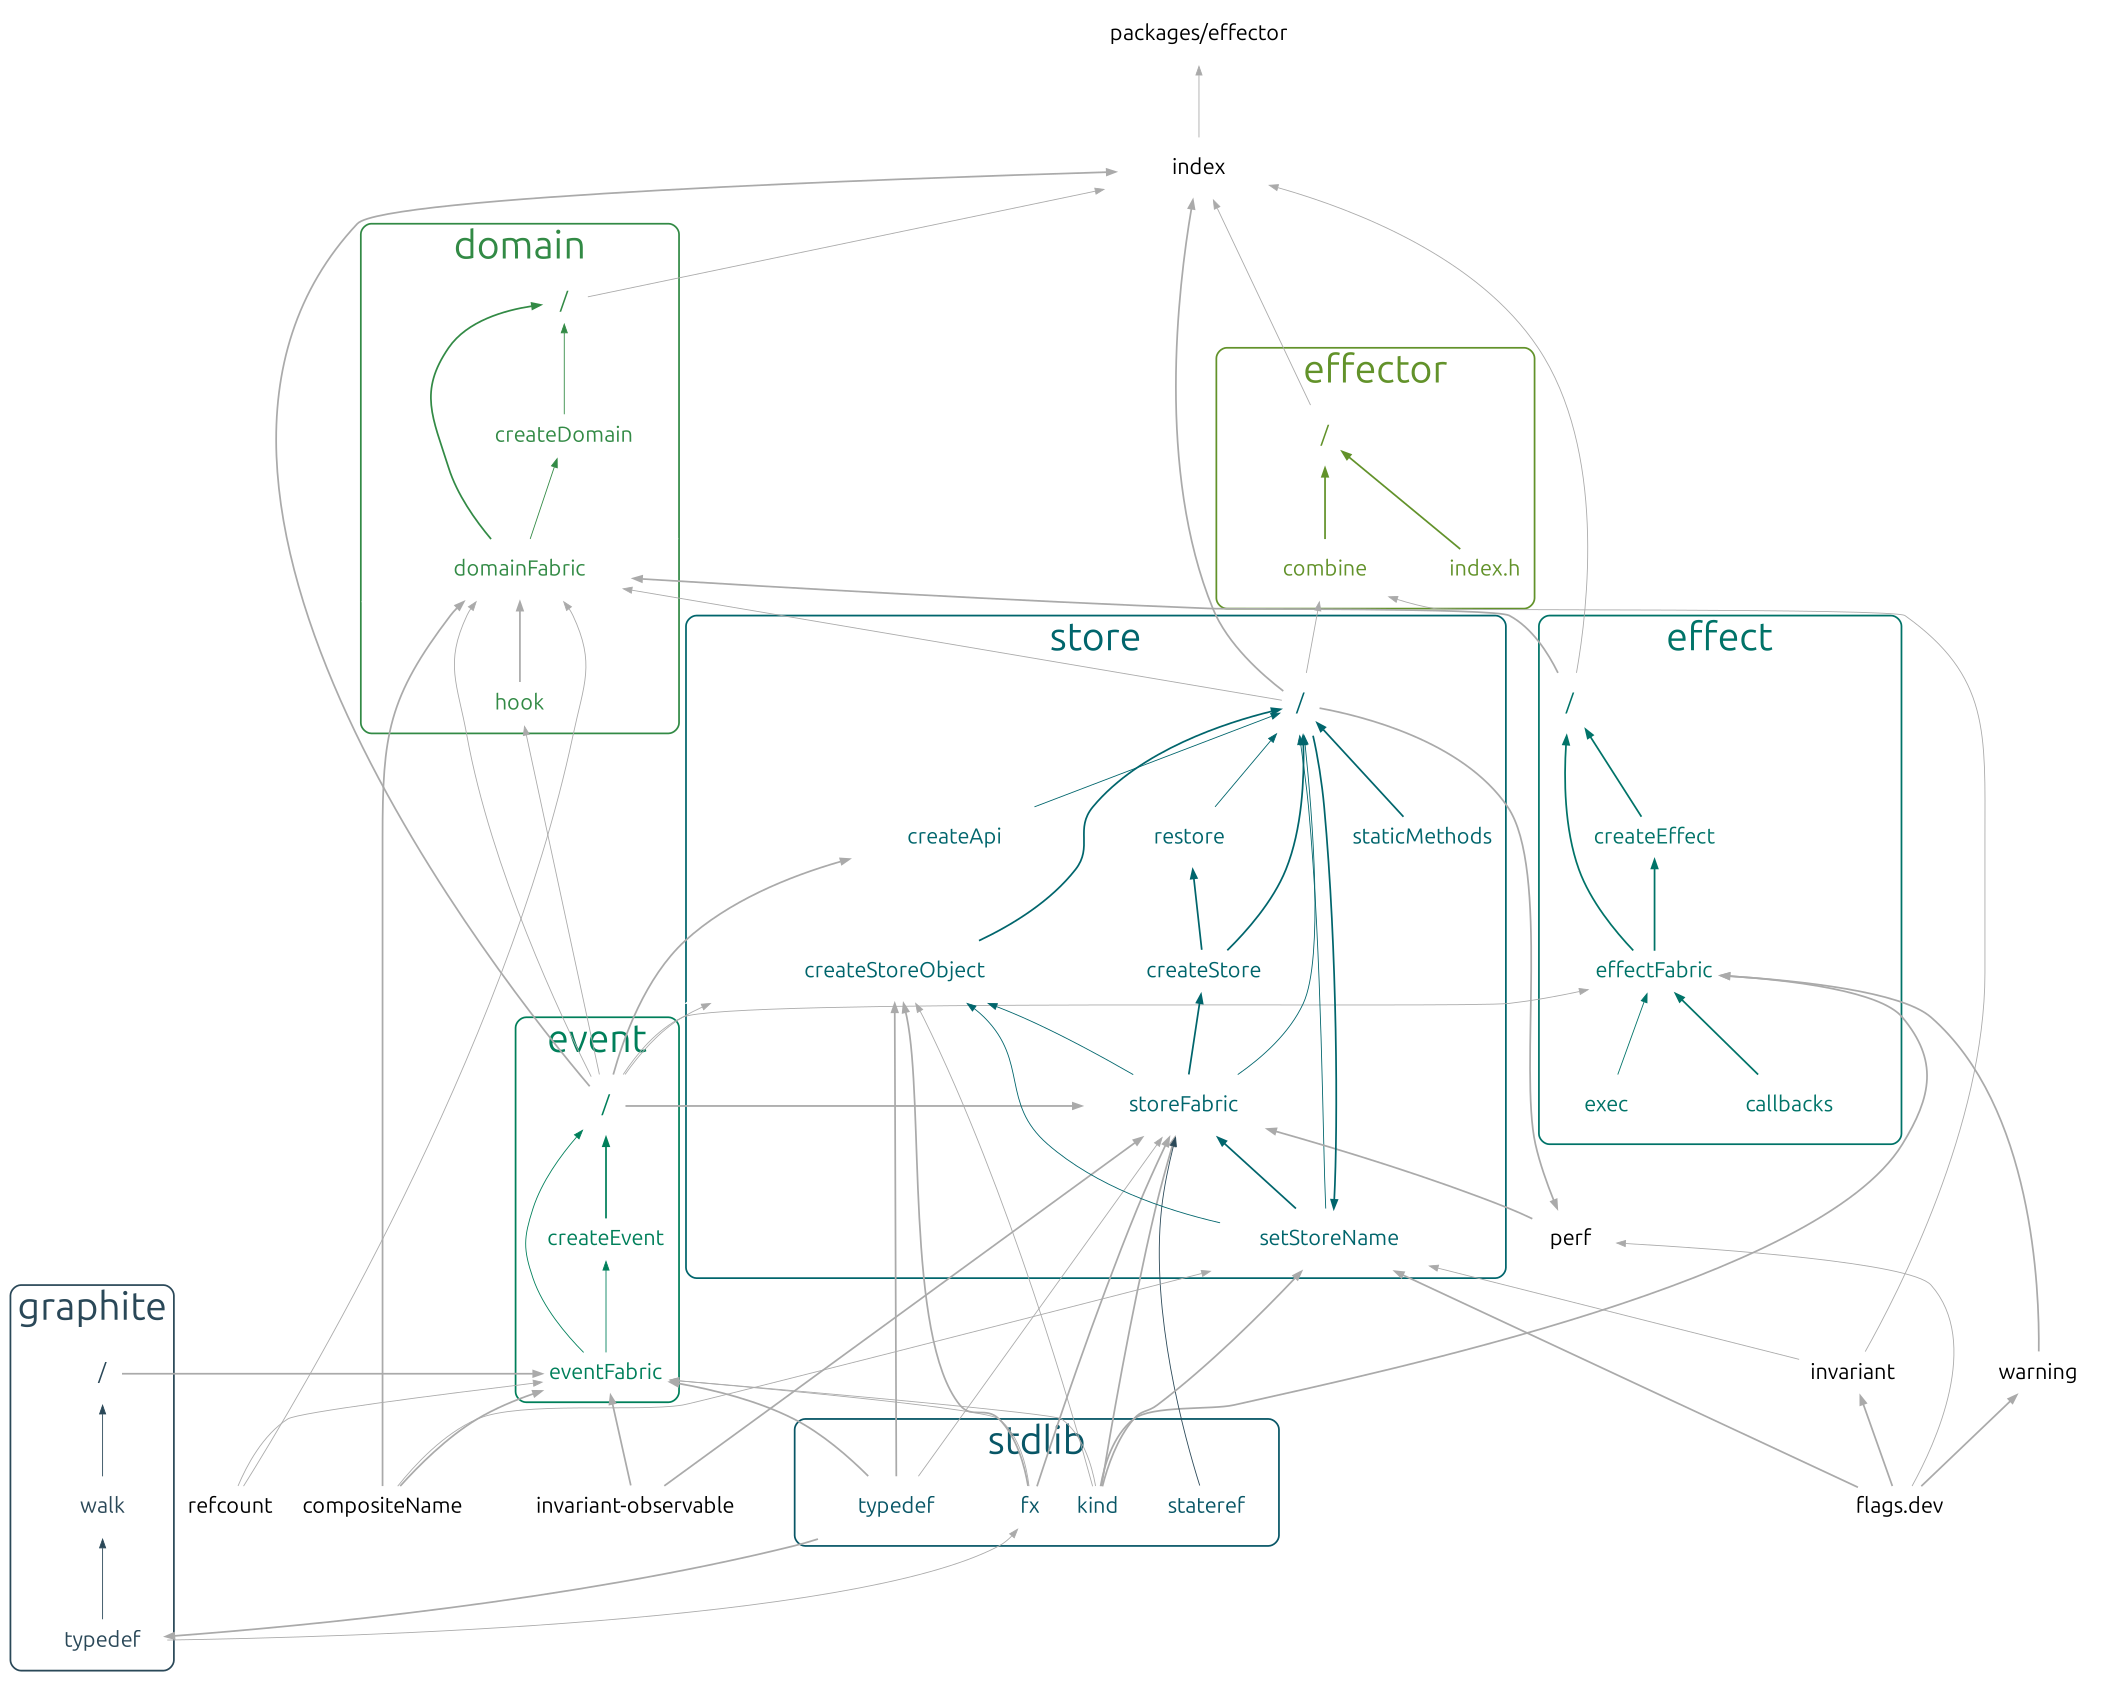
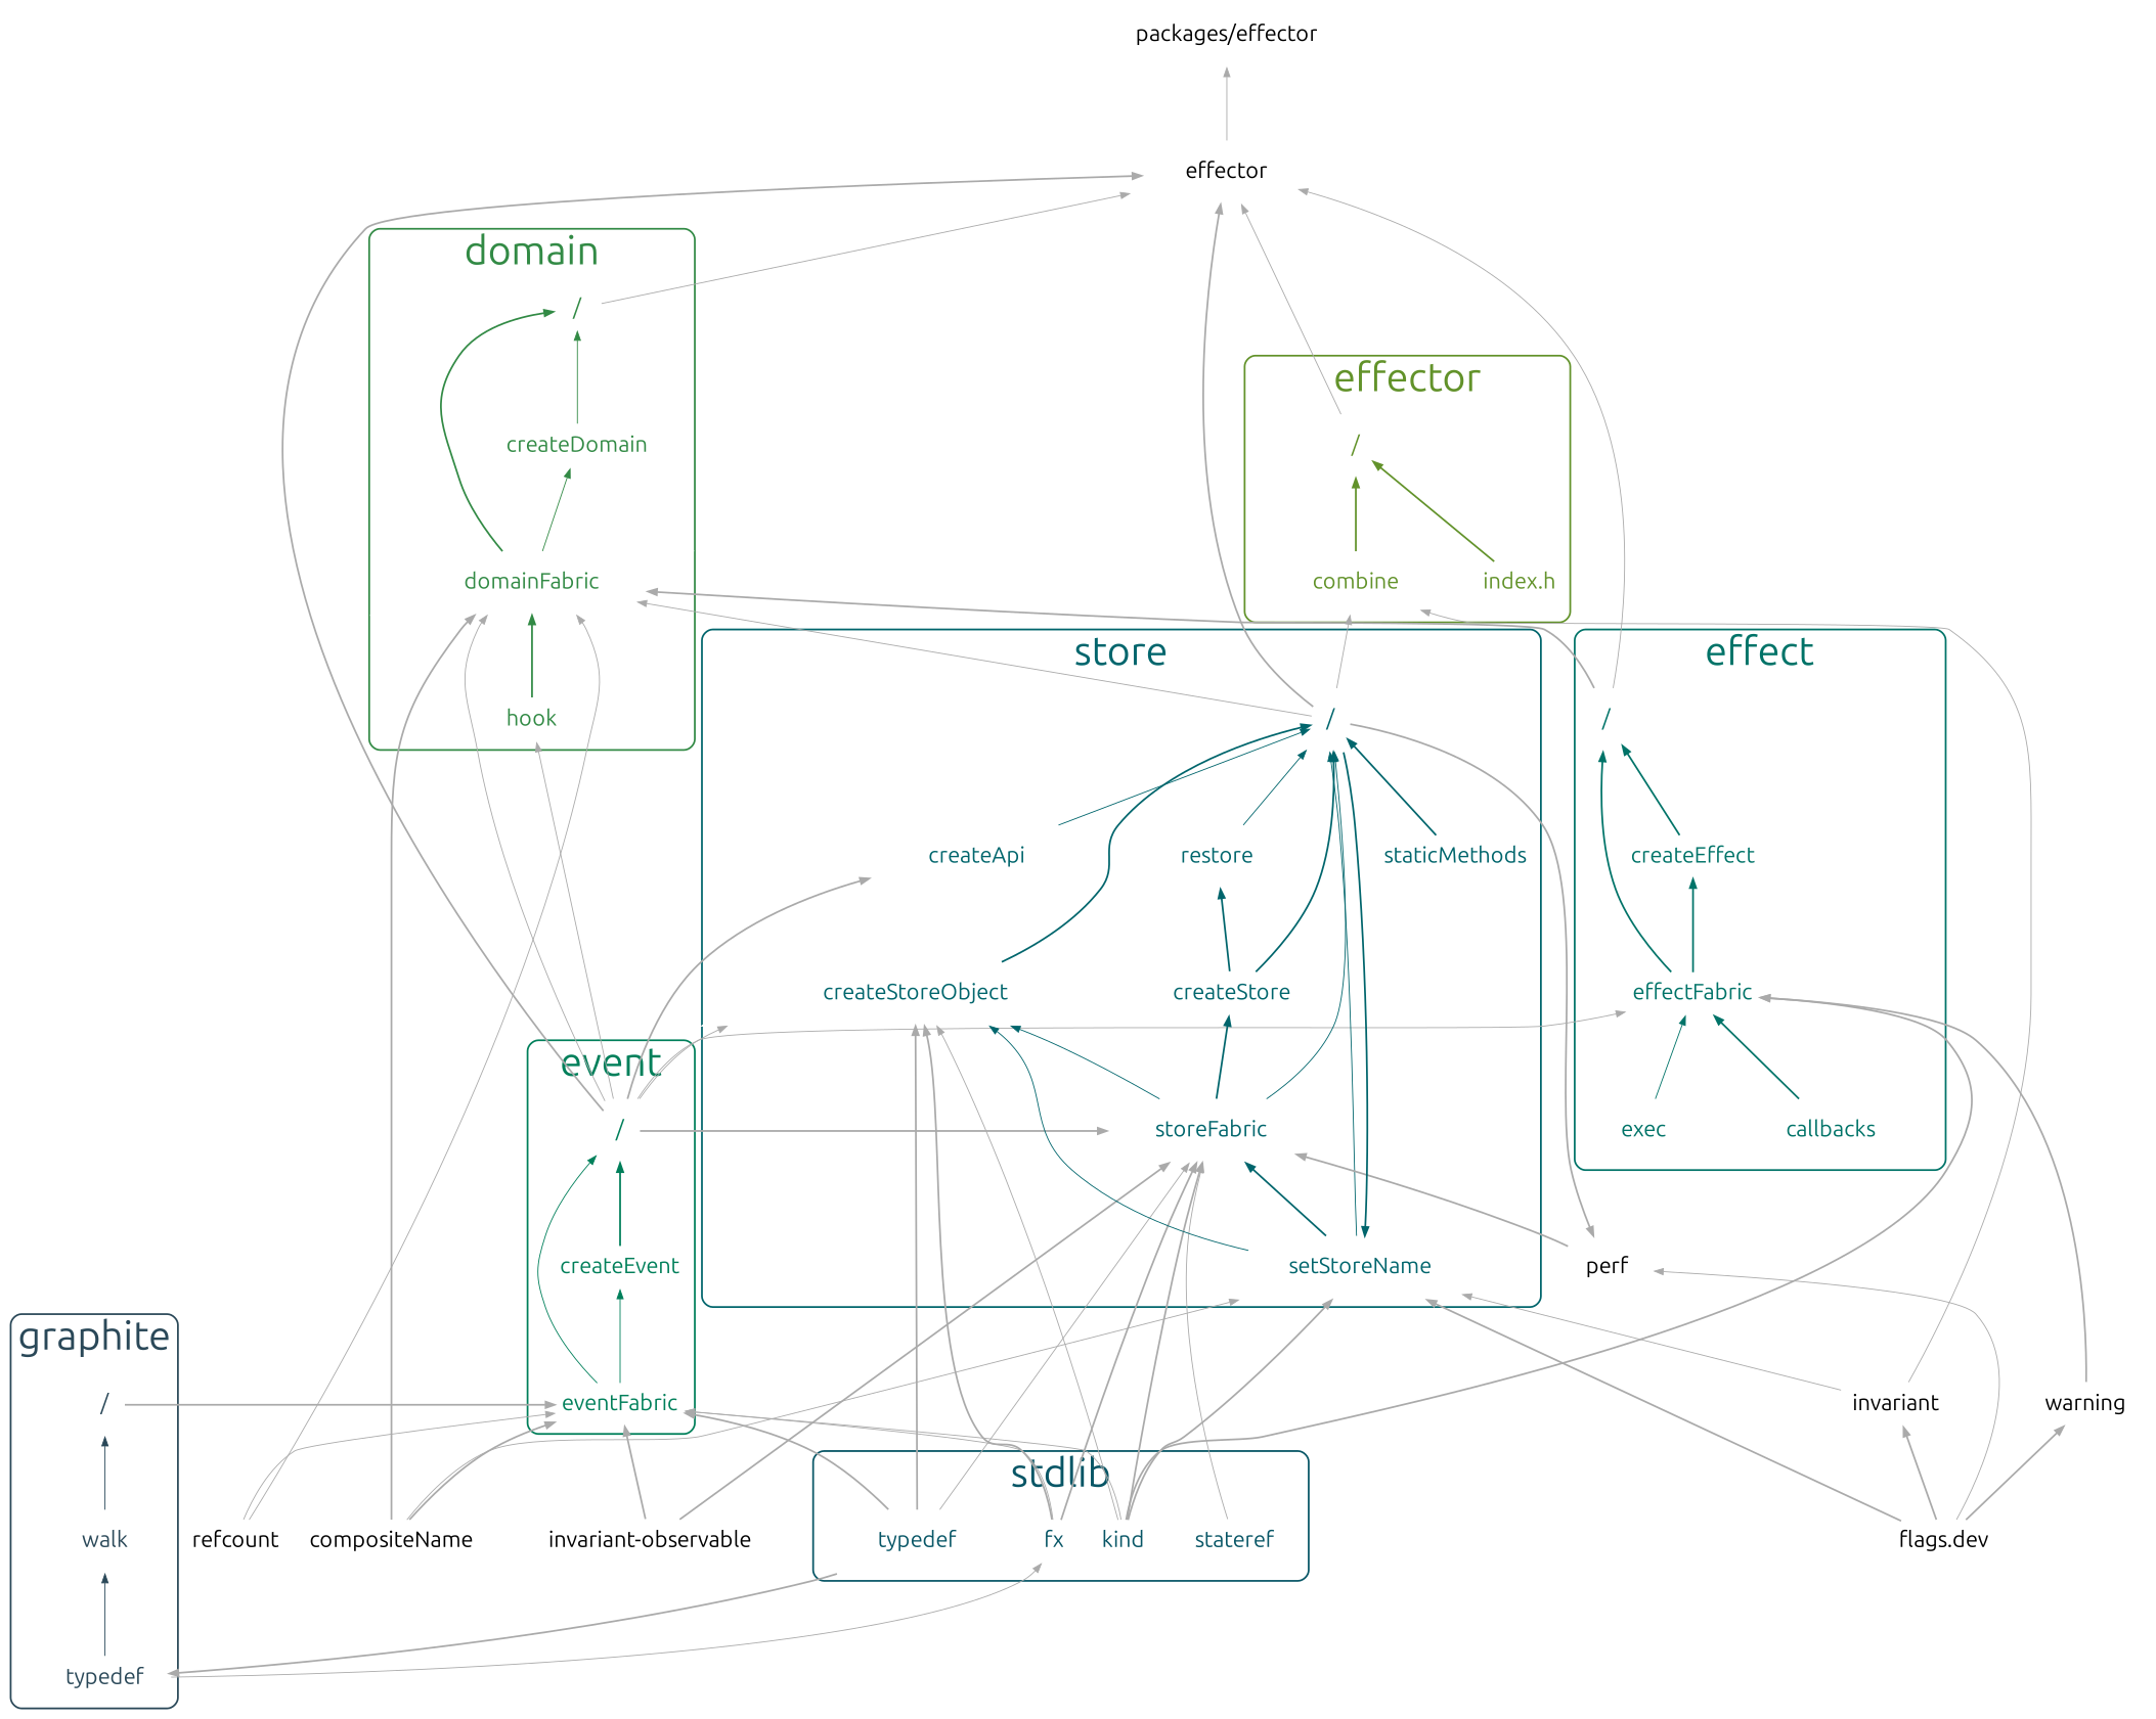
  digraph {
    compound=true
    fontname=Ubuntu
    fontsize=15
    rankdir=TB
    ranksep=".95 equally"
    node [color=white fontname=Ubuntu fontsize="25px" shape=parallelogram style=filled]
    edge [color="#aaaaaa" dir=back fontname=Ubuntu style=bold]
    n1 [fontcolor="#62922a" group=effector label="/"]
    n2 [fontcolor="#62922a" group=effector label=combine]
    n3 [fontcolor="#62922a" group=effector label="index.h" shape=cylinder]
    n4 [fontcolor="#328a45" group=domain label="/" shape=cylinder]
    n5 [fontcolor="#328a45" group=domain label=domainFabric]
    n6 [fontcolor="#328a45" group=domain label=createDomain shape=ellipse]
    n7 [fontcolor="#328a45" group=domain label=hook shape=ellipse]
    n8 [fontcolor="#007f5a" group=event label="/"]
    n9 [fontcolor="#007f5a" group=event label=eventFabric shape=cylinder]
    n10 [fontcolor="#007f5a" group=event label=createEvent shape=cylinder]
    n11 [fontcolor="#007368" group=effect label="/"]
    n12 [fontcolor="#007368" group=effect label=effectFabric shape=cylinder]
    n13 [fontcolor="#007368" group=effect label=createEffect shape=cylinder]
    n14 [fontcolor="#007368" group=effect label=exec]
    n15 [fontcolor="#007368" group=effect label=callbacks]
    n16 [fontcolor="#00656c" group=store label="/"]
    n17 [fontcolor="#00656c" group=store label=storeFabric]
    n18 [fontcolor="#00656c" group=store label=createStore shape=ellipse]
    n19 [fontcolor="#00656c" group=store label=setStoreName]
    n20 [fontcolor="#00656c" group=store label=createStoreObject]
    n21 [fontcolor="#00656c" group=store label=createApi]
    n22 [fontcolor="#00656c" group=store label=restore]
    n23 [fontcolor="#00656c" group=store label=staticMethods shape=cylinder]
    n24 [fontcolor="#085666" group=stdlib label=fx shape=cylinder]
    n25 [fontcolor="#085666" group=stdlib label=typedef]
    n26 [fontcolor="#085666" group=stdlib label=kind shape=cylinder]
    n27 [fontcolor="#085666" group=stdlib label=stateref shape=ellipse]
    n28 [fontcolor="#2a4858" group=graphite label="/"]
    n29 [fontcolor="#2a4858" group=graphite label=typedef shape=ellipse]
    n30 [fontcolor="#2a4858" group=graphite label=walk]
    n31 [label=invariant shape=ellipse]
    n32 [label=compositeName shape=cylinder]
    n33 [label=refcount shape=cylinder]
    n34 [label="invariant-observable" shape=ellipse]
    n35 [label=warning shape=ellipse]
    n36 [label=perf]
    n37 [label="flags.dev" shape=cylinder]
    n38 [label="packages/effector"]
-   n39 [label=index]
+   n39 [label=effector]
    subgraph cluster_1 {
      color="#62922a"
      fontcolor="#62922a"
      fontsize="45px"
      label=effector
      style="rounded,bold"
      n1
      n2
      n3
    }
    subgraph cluster_2 {
      color="#328a45"
      fontcolor="#328a45"
      fontsize="45px"
      label=domain
      style="rounded,bold"
      n4
      n5
      n6
      n7
    }
    subgraph cluster_3 {
      color="#007f5a"
      fontcolor="#007f5a"
      fontsize="45px"
      label=event
      style="rounded,bold"
      n8
      n9
      n10
    }
    subgraph cluster_4 {
      color="#007368"
      fontcolor="#007368"
      fontsize="45px"
      label=effect
      style="rounded,bold"
      n11
      n12
      n13
      n14
      n15
    }
    subgraph cluster_5 {
      color="#00656c"
      fontcolor="#00656c"
      fontsize="45px"
      label=store
      style="rounded,bold"
      n16
      n17
      n18
      n19
      n20
      n21
      n22
      n23
    }
    subgraph cluster_6 {
      color="#085666"
      fontcolor="#085666"
      fontsize="45px"
      label=stdlib
      style="rounded,bold"
      n24
      n25
      n26
      n27
    }
    subgraph cluster_7 {
      color="#2a4858"
      fontcolor="#2a4858"
      fontsize="45px"
      label=graphite
      style="rounded,bold"
      n28
      n29
      n30
    }
    n1 -> n2 [color="#62922a"]
    n1 -> n3 [color="#62922a"]
    n2 -> n16 [style=solid]
    n2 -> n31 [style=solid]
    n4 -> n5 [color="#328a45"]
    n4 -> n6 [color="#328a45" style=solid]
-   n5 -> n7
+   n5 -> n7 [color="#328a45"]
    n5 -> n8 [style=solid]
    n5 -> n11
    n5 -> n16 [style=solid]
    n5 -> n32
    n5 -> n33 [style=solid]
    n6 -> n5 [color="#328a45" style=solid]
    n7 -> n8 [style=solid]
    n8 -> n9 [color="#007f5a" style=solid]
    n8 -> n10 [color="#007f5a"]
    n9 -> n24 [style=solid]
    n9 -> n25
    n9 -> n26 [style=solid]
    n9 -> n28
    n9 -> n32
    n9 -> n33 [style=solid]
    n9 -> n34
    n10 -> n9 [color="#007f5a" style=solid]
    n11 -> n12 [color="#007368"]
    n11 -> n13 [color="#007368"]
    n12 -> n8 [style=solid]
    n12 -> n14 [color="#007368" style=solid]
    n12 -> n15 [color="#007368"]
    n12 -> n26
    n12 -> n35
    n13 -> n12 [color="#007368"]
    n16 -> n17 [color="#00656c" style=solid]
    n16 -> n18 [color="#00656c"]
    n16 -> n19 [color="#00656c" style=solid]
    n16 -> n20 [color="#00656c"]
    n16 -> n21 [color="#00656c" style=solid]
    n16 -> n22 [color="#00656c" style=solid]
    n16 -> n23 [color="#00656c"]
    n17 -> n8
    n17 -> n19 [color="#00656c"]
    n17 -> n24
    n17 -> n25 [style=solid]
    n17 -> n26
-   n17 -> n27 [color="#2a4858" style=solid]
+   n17 -> n27 [style=solid]
    n17 -> n34
    n17 -> n36
    n18 -> n17 [color="#00656c"]
    n19 -> n16 [color="#00656c"]
    n19 -> n26
    n19 -> n31 [style=solid]
    n19 -> n32 [style=solid]
    n19 -> n37
    n20 -> n8 [style=solid]
    n20 -> n17 [color="#00656c" style=solid]
    n20 -> n19 [color="#00656c" style=solid]
    n20 -> n24
    n20 -> n25
    n20 -> n26 [style=solid]
    n21 -> n8
    n22 -> n18 [color="#00656c"]
    n24 -> n29 [style=solid]
    n28 -> n30 [color="#2a4858" style=solid]
    n29 -> n25
    n30 -> n29 [color="#2a4858" style=solid]
    n31 -> n37
    n35 -> n37
    n36 -> n16
    n36 -> n37 [style=solid]
    n38 -> n39 [style=solid]
    n39 -> n1 [style=solid]
    n39 -> n4 [style=solid]
    n39 -> n8
    n39 -> n11 [style=solid]
    n39 -> n16
  }
